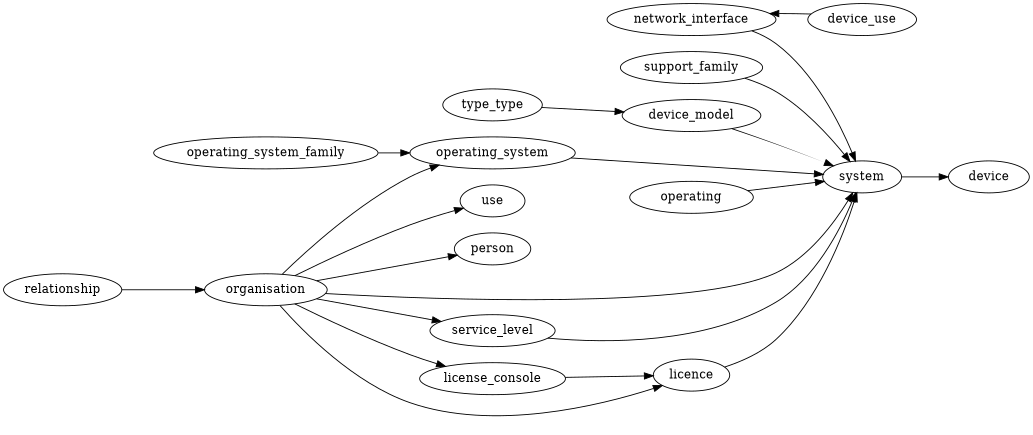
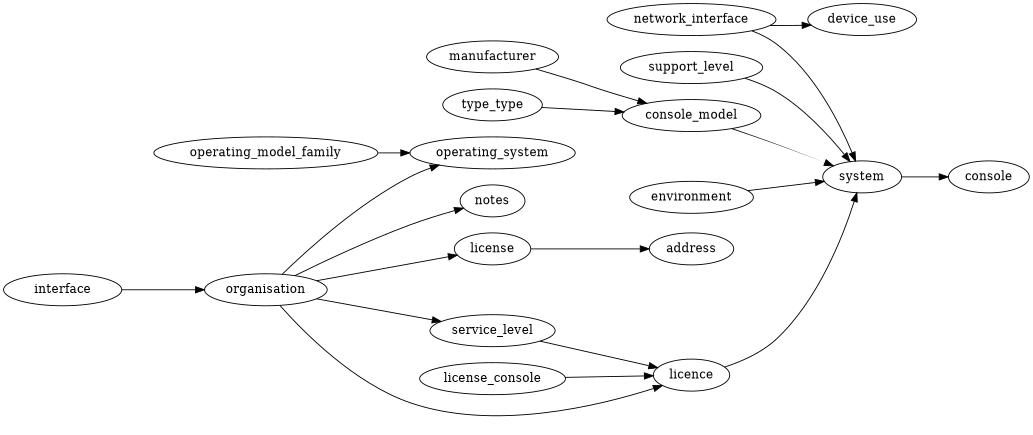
  digraph {
    arrowtail=none
    rankdir=LR
-   device_model
+   device_model [label=console_model]
    system
-   console [label=device]
+   console
    network_interface
    n5 [label=type_type]
-   environment [label=operating]
+   environment
    licence
    n8 [label=license_console]
+   manufacturer
    n10 [label=device_use]
    operating_system
-   operating_system_family
+   operating_system_family [label=operating_model_family]
    organisation
-   notes [label=use]
-   person
+   notes
+   person [label=license]
    service_level
-   relationship
-   support_level [label=support_family]
+   address
+   relationship [label=interface]
+   support_level
    device_model -> system [style=tapered]
    system -> console
    network_interface -> system
    n5 -> device_model
    environment -> system
    licence -> system
    n8 -> licence
-   n10 -> network_interface
-   operating_system -> system
+   manufacturer -> device_model
+   network_interface -> n10
    operating_system_family -> operating_system
-   organisation -> system
    organisation -> licence
-   organisation -> n8
    organisation -> operating_system
    organisation -> notes
    organisation -> person
    organisation -> service_level
-   service_level -> system
+   person -> address
+   service_level -> licence
    relationship -> organisation
    support_level -> system
  }
